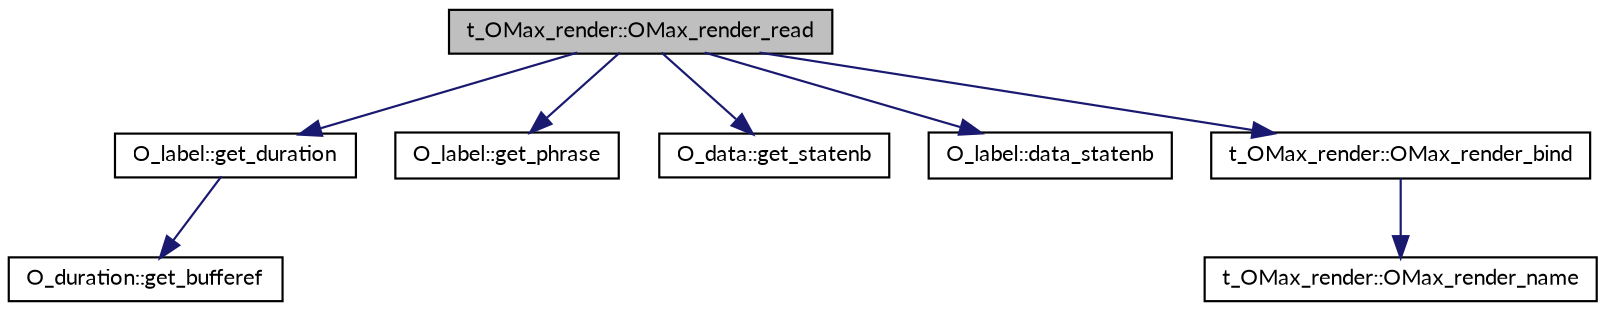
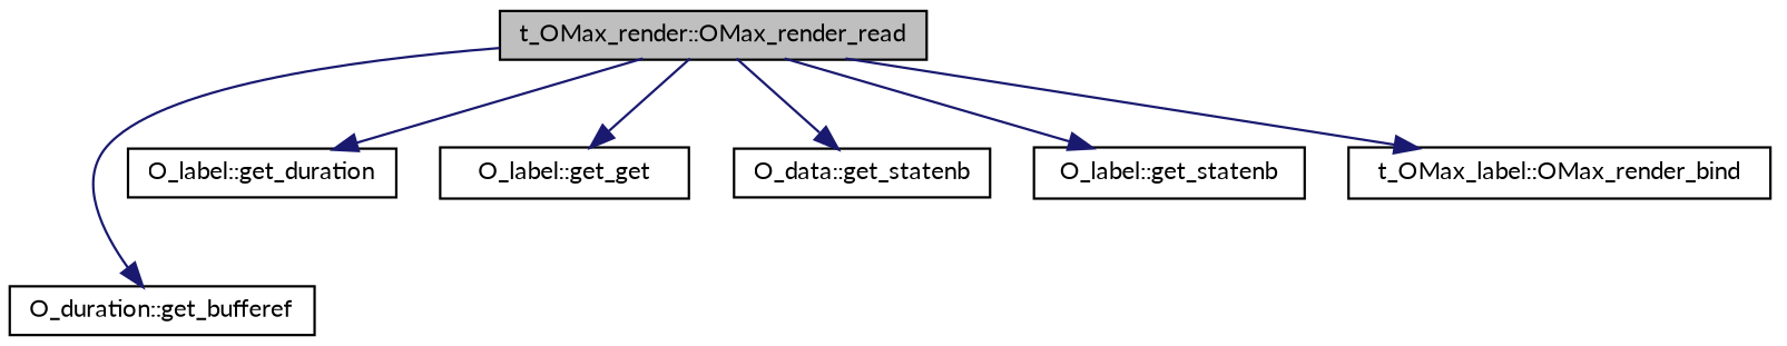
  digraph {
    fontname=Lato
    rankdir=TB
    node [color=black fontname=Lato fontsize=10 shape=record]
    edge [color=midnightblue fontname=Lato fontsize=10 labelfontname=FreeSans labelfontsize=10 style=solid]
    n1 [fillcolor=grey75 fontcolor=black height=0.2 label="t_OMax_render::OMax_render_read" style=filled width=0.4]
    n2 [height=0.2 label="O_duration::get_bufferef" width=0.4]
    n3 [height=0.2 label="O_label::get_duration" width=0.4]
-   n4 [height=0.2 label="O_label::get_phrase" width=0.4]
+   n4 [height=0.2 label="O_label::get_get" width=0.4]
    n5 [height=0.2 label="O_data::get_statenb" width=0.4]
-   n6 [height=0.2 label="O_label::data_statenb" width=0.4]
-   n7 [height=0.2 label="t_OMax_render::OMax_render_bind" width=0.4]
-   n8 [height=0.2 label="t_OMax_render::OMax_render_name" width=0.4]
-   n3 -> n2
+   n6 [height=0.2 label="O_label::get_statenb" width=0.4]
+   n7 [height=0.2 label="t_OMax_label::OMax_render_bind" width=0.4]
+   n1 -> n2
    n1 -> n3
    n1 -> n4
    n1 -> n5
    n1 -> n6
    n1 -> n7
-   n7 -> n8
  }
